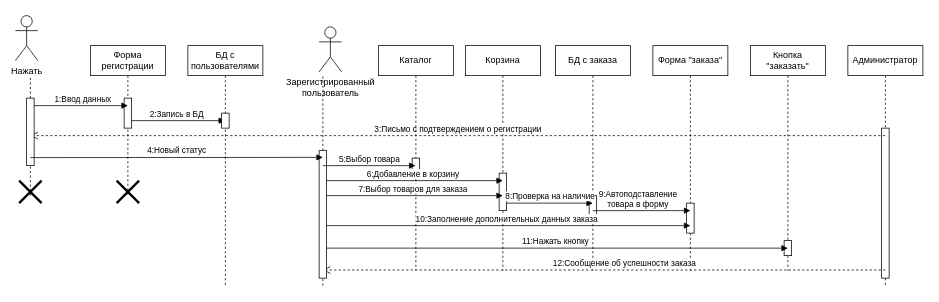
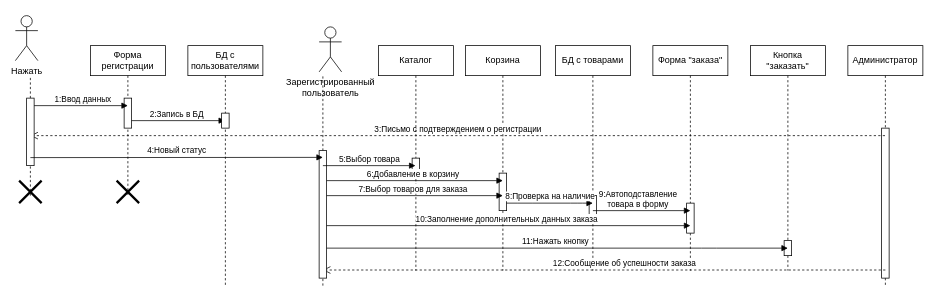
  <mxCell id="0" />
  <mxCell id="1" parent="0" />
  <mxCell id="2" value="Корзина" style="shape=umlLifeline;perimeter=lifelinePerimeter;whiteSpace=wrap;html=1;container=1;collapsible=0;recursiveResize=0;outlineConnect=0;" vertex="1" parent="1"><mxGeometry x="620" y="60" width="100" height="300" as="geometry" /></mxCell>
  <mxCell id="3" value="" style="html=1;points=[];perimeter=orthogonalPerimeter;" vertex="1" parent="2"><mxGeometry x="45" y="170" width="10" height="50" as="geometry" /></mxCell>
- <mxCell id="4" value="БД с заказа" style="shape=umlLifeline;perimeter=lifelinePerimeter;whiteSpace=wrap;html=1;container=1;collapsible=0;recursiveResize=0;outlineConnect=0;" vertex="1" parent="1"><mxGeometry x="740" y="60" width="100" height="300" as="geometry" /></mxCell>
+ <mxCell id="4" value="БД с товарами" style="shape=umlLifeline;perimeter=lifelinePerimeter;whiteSpace=wrap;html=1;container=1;collapsible=0;recursiveResize=0;outlineConnect=0;" vertex="1" parent="1"><mxGeometry x="740" y="60" width="100" height="300" as="geometry" /></mxCell>
  <mxCell id="5" value="" style="html=1;points=[];perimeter=orthogonalPerimeter;" vertex="1" parent="4"><mxGeometry x="45" y="200" width="10" height="30" as="geometry" /></mxCell>
  <mxCell id="6" value="Администратор" style="shape=umlLifeline;perimeter=lifelinePerimeter;whiteSpace=wrap;html=1;container=1;collapsible=0;recursiveResize=0;outlineConnect=0;" vertex="1" parent="1"><mxGeometry x="1130" y="60" width="100" height="320" as="geometry" /></mxCell>
  <mxCell id="7" value="" style="html=1;points=[];perimeter=orthogonalPerimeter;" vertex="1" parent="6"><mxGeometry x="45" y="110" width="10" height="200" as="geometry" /></mxCell>
  <mxCell id="8" value="Форма &quot;заказа&quot;" style="shape=umlLifeline;perimeter=lifelinePerimeter;whiteSpace=wrap;html=1;container=1;collapsible=0;recursiveResize=0;outlineConnect=0;" vertex="1" parent="1"><mxGeometry x="870" y="60" width="100" height="300" as="geometry" /></mxCell>
  <mxCell id="9" value="" style="html=1;points=[];perimeter=orthogonalPerimeter;" vertex="1" parent="8"><mxGeometry x="45" y="210" width="10" height="40" as="geometry" /></mxCell>
  <mxCell id="10" value="Кнопка &quot;заказать&quot;" style="shape=umlLifeline;perimeter=lifelinePerimeter;whiteSpace=wrap;html=1;container=1;collapsible=0;recursiveResize=0;outlineConnect=0;" vertex="1" parent="1"><mxGeometry x="1000" y="60" width="100" height="300" as="geometry" /></mxCell>
  <mxCell id="11" value="" style="html=1;points=[];perimeter=orthogonalPerimeter;" vertex="1" parent="10"><mxGeometry x="45" y="260" width="10" height="20" as="geometry" /></mxCell>
  <mxCell id="12" value="12:Сообщение об успешности заказа" style="html=1;verticalAlign=bottom;endArrow=open;dashed=1;endSize=8;" edge="1" parent="1"><mxGeometry x="-0.071" relative="1" as="geometry"><mxPoint x="1180" y="359.17" as="sourcePoint" /><mxPoint x="430" y="359.17" as="targetPoint" /><mxPoint as="offset" /></mxGeometry></mxCell>
  <mxCell id="13" value="Форма регистрации" style="shape=umlLifeline;perimeter=lifelinePerimeter;whiteSpace=wrap;html=1;container=1;collapsible=0;recursiveResize=0;outlineConnect=0;" vertex="1" parent="1"><mxGeometry x="120" y="60" width="100" height="200" as="geometry" /></mxCell>
  <mxCell id="14" value="2:Запись в БД" style="html=1;verticalAlign=bottom;endArrow=block;" edge="1" parent="13" target="17"><mxGeometry width="80" relative="1" as="geometry"><mxPoint x="50" y="100" as="sourcePoint" /><mxPoint x="130" y="100" as="targetPoint" /></mxGeometry></mxCell>
  <mxCell id="15" value="" style="html=1;points=[];perimeter=orthogonalPerimeter;" vertex="1" parent="13"><mxGeometry x="45" y="70" width="10" height="40" as="geometry" /></mxCell>
  <mxCell id="16" value="" style="shape=umlDestroy;whiteSpace=wrap;html=1;strokeWidth=3;" vertex="1" parent="13"><mxGeometry x="35" y="180" width="30" height="30" as="geometry" /></mxCell>
  <mxCell id="17" value="БД с пользователями" style="shape=umlLifeline;perimeter=lifelinePerimeter;whiteSpace=wrap;html=1;container=1;collapsible=0;recursiveResize=0;outlineConnect=0;" vertex="1" parent="1"><mxGeometry x="250" y="60" width="100" height="320" as="geometry" /></mxCell>
  <mxCell id="18" value="" style="html=1;points=[];perimeter=orthogonalPerimeter;" vertex="1" parent="17"><mxGeometry x="45" y="90" width="10" height="20" as="geometry" /></mxCell>
  <mxCell id="19" value="3:Письмо с подтверждением о регистрации" style="html=1;verticalAlign=bottom;endArrow=open;dashed=1;endSize=8;" edge="1" parent="1" source="6"><mxGeometry relative="1" as="geometry"><mxPoint x="1169.33" y="180" as="sourcePoint" /><mxPoint x="40" y="180" as="targetPoint" /></mxGeometry></mxCell>
  <mxCell id="20" value="Каталог" style="shape=umlLifeline;perimeter=lifelinePerimeter;whiteSpace=wrap;html=1;container=1;collapsible=0;recursiveResize=0;outlineConnect=0;" vertex="1" parent="1"><mxGeometry x="504" y="60" width="100" height="300" as="geometry" /></mxCell>
  <mxCell id="21" value="" style="html=1;points=[];perimeter=orthogonalPerimeter;" vertex="1" parent="20"><mxGeometry x="45" y="150" width="10" height="20" as="geometry" /></mxCell>
  <mxCell id="22" value="6:Добавление в корзину" style="html=1;verticalAlign=bottom;endArrow=block;" edge="1" parent="1"><mxGeometry width="80" relative="1" as="geometry"><mxPoint x="430" y="240" as="sourcePoint" /><mxPoint x="670" y="240" as="targetPoint" /></mxGeometry></mxCell>
  <mxCell id="23" value="9:Автоподставление &lt;br&gt;товара в форму" style="html=1;verticalAlign=bottom;endArrow=block;" edge="1" parent="1"><mxGeometry x="-0.077" width="80" relative="1" as="geometry"><mxPoint x="790" y="280" as="sourcePoint" /><mxPoint x="920" y="280" as="targetPoint" /><mxPoint as="offset" /></mxGeometry></mxCell>
  <mxCell id="24" value="10:Заполнение дополнительных данных заказа" style="html=1;verticalAlign=bottom;endArrow=block;" edge="1" parent="1"><mxGeometry width="80" relative="1" as="geometry"><mxPoint x="430" y="300" as="sourcePoint" /><mxPoint x="920" y="300" as="targetPoint" /></mxGeometry></mxCell>
  <mxCell id="25" value="11:Нажать кнопку" style="html=1;verticalAlign=bottom;endArrow=block;" edge="1" parent="1"><mxGeometry width="80" relative="1" as="geometry"><mxPoint x="430" y="330" as="sourcePoint" /><mxPoint x="1050" y="330" as="targetPoint" /><Array as="points"><mxPoint x="945" y="330" /></Array></mxGeometry></mxCell>
  <mxCell id="26" value="8:Проверка на наличие" style="html=1;verticalAlign=bottom;endArrow=block;" edge="1" parent="1" source="3"><mxGeometry x="0.005" width="80" relative="1" as="geometry"><mxPoint x="670" y="250" as="sourcePoint" /><mxPoint x="790" y="270" as="targetPoint" /><Array as="points"><mxPoint x="700" y="270" /><mxPoint x="770" y="270" /></Array><mxPoint as="offset" /></mxGeometry></mxCell>
  <mxCell id="27" value="7:Выбор товаров для заказа" style="html=1;verticalAlign=bottom;endArrow=block;" edge="1" parent="1"><mxGeometry width="80" relative="1" as="geometry"><mxPoint x="430" y="260" as="sourcePoint" /><mxPoint x="670" y="260" as="targetPoint" /></mxGeometry></mxCell>
  <mxCell id="28" value="&lt;span&gt;Зарегистрированный&lt;/span&gt;&lt;br&gt;&lt;span&gt;пользователь&lt;/span&gt;" style="shape=umlActor;verticalLabelPosition=bottom;verticalAlign=top;html=1;" vertex="1" parent="1"><mxGeometry x="425" y="35" width="30" height="60" as="geometry" /></mxCell>
  <mxCell id="29" value="" style="endArrow=none;dashed=1;html=1;" edge="1" parent="1"><mxGeometry width="50" height="50" relative="1" as="geometry"><mxPoint x="430" y="380" as="sourcePoint" /><mxPoint x="430" y="100" as="targetPoint" /></mxGeometry></mxCell>
  <mxCell id="30" value="" style="html=1;points=[];perimeter=orthogonalPerimeter;" vertex="1" parent="1"><mxGeometry x="425" y="200" width="10" height="170" as="geometry" /></mxCell>
  <mxCell id="31" value="Нажать" style="shape=umlActor;verticalLabelPosition=bottom;verticalAlign=top;html=1;" vertex="1" parent="1"><mxGeometry x="20" y="20" width="30" height="60" as="geometry" /></mxCell>
  <mxCell id="32" value="" style="endArrow=none;dashed=1;html=1;startArrow=none;" edge="1" parent="1" source="34"><mxGeometry width="50" height="50" relative="1" as="geometry"><mxPoint x="40" y="260" as="sourcePoint" /><mxPoint x="40" y="100" as="targetPoint" /></mxGeometry></mxCell>
  <mxCell id="33" value="1:Ввод данных" style="html=1;verticalAlign=bottom;endArrow=block;" edge="1" parent="1"><mxGeometry x="0.077" width="80" relative="1" as="geometry"><mxPoint x="40" y="140" as="sourcePoint" /><mxPoint x="170" y="140" as="targetPoint" /><mxPoint as="offset" /></mxGeometry></mxCell>
  <mxCell id="34" value="" style="html=1;points=[];perimeter=orthogonalPerimeter;" vertex="1" parent="1"><mxGeometry x="35" y="130" width="10" height="90" as="geometry" /></mxCell>
  <mxCell id="35" value="" style="endArrow=none;dashed=1;html=1;" edge="1" parent="1" target="34"><mxGeometry width="50" height="50" relative="1" as="geometry"><mxPoint x="40" y="260" as="sourcePoint" /><mxPoint x="40" y="100" as="targetPoint" /></mxGeometry></mxCell>
  <mxCell id="36" value="" style="shape=umlDestroy;whiteSpace=wrap;html=1;strokeWidth=3;" vertex="1" parent="1"><mxGeometry x="25" y="240" width="30" height="30" as="geometry" /></mxCell>
  <mxCell id="37" value="4:Новый статус" style="html=1;verticalAlign=bottom;endArrow=block;" edge="1" parent="1"><mxGeometry width="80" relative="1" as="geometry"><mxPoint x="40" y="209.31" as="sourcePoint" /><mxPoint x="430" y="209" as="targetPoint" /></mxGeometry></mxCell>
  <mxCell id="38" value="5:Выбор товара" style="html=1;verticalAlign=bottom;endArrow=block;" edge="1" parent="1" target="20"><mxGeometry width="80" relative="1" as="geometry"><mxPoint x="430" y="220" as="sourcePoint" /><mxPoint x="510" y="220" as="targetPoint" /></mxGeometry></mxCell>
